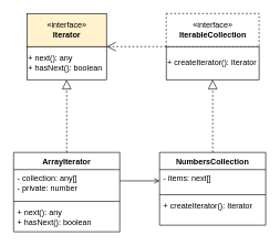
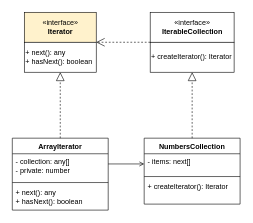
  <mxCell id="0" />
  <mxCell id="1" parent="0" />
  <mxCell id="2" value="" style="group" parent="1" vertex="1" connectable="0"><mxGeometry x="40" y="20" width="120" height="100" as="geometry" /></mxCell>
  <mxCell id="3" value="«interface»&lt;br&gt;&lt;b&gt;Iterator&lt;/b&gt;" style="html=1;fillColor=#fff2cc;" parent="2" vertex="1"><mxGeometry width="120.0" height="50" as="geometry" /></mxCell>
  <mxCell id="4" value="+ next(): any&lt;br&gt;+ hasNext(): boolean" style="html=1;align=left;" parent="2" vertex="1"><mxGeometry y="50" width="120.0" height="50" as="geometry" /></mxCell>
  <mxCell id="5" value="ArrayIterator" style="swimlane;fontStyle=1;align=center;verticalAlign=top;childLayout=stackLayout;horizontal=1;startSize=26;horizontalStack=0;resizeParent=1;resizeParentMax=0;resizeLast=0;collapsible=1;marginBottom=0;" parent="1" vertex="1"><mxGeometry x="20" y="230" width="160" height="120" as="geometry" /></mxCell>
  <mxCell id="6" value="- collection: any[]&#10;- private: number" style="text;strokeColor=none;fillColor=none;align=left;verticalAlign=top;spacingLeft=4;spacingRight=4;overflow=hidden;rotatable=0;points=[[0,0.5],[1,0.5]];portConstraint=eastwest;" parent="5" vertex="1"><mxGeometry y="26" width="160" height="44" as="geometry" /></mxCell>
  <mxCell id="7" value="" style="line;strokeWidth=1;fillColor=none;align=left;verticalAlign=middle;spacingTop=-1;spacingLeft=3;spacingRight=3;rotatable=0;labelPosition=right;points=[];portConstraint=eastwest;" parent="5" vertex="1"><mxGeometry y="70" width="160" height="8" as="geometry" /></mxCell>
  <mxCell id="8" value="+ next(): any&#10;+ hasNext(): boolean" style="text;strokeColor=none;fillColor=none;align=left;verticalAlign=top;spacingLeft=4;spacingRight=4;overflow=hidden;rotatable=0;points=[[0,0.5],[1,0.5]];portConstraint=eastwest;" parent="5" vertex="1"><mxGeometry y="78" width="160" height="42" as="geometry" /></mxCell>
  <mxCell id="9" value="" style="endArrow=block;dashed=1;endFill=0;endSize=12;html=1;entryX=0.5;entryY=1;entryDx=0;entryDy=0;exitX=0.5;exitY=0;exitDx=0;exitDy=0;" parent="1" source="5" target="4" edge="1"><mxGeometry width="160" relative="1" as="geometry"><mxPoint x="280" y="250" as="sourcePoint" /><mxPoint x="440" y="250" as="targetPoint" /></mxGeometry></mxCell>
  <mxCell id="10" value="" style="group" parent="1" vertex="1" connectable="0"><mxGeometry x="250" y="20" width="140" height="100" as="geometry" /></mxCell>
- <mxCell id="11" value="«interface»&lt;br&gt;&lt;b&gt;IterableCollection&lt;/b&gt;" style="html=1;dashed=1;" parent="10" vertex="1"><mxGeometry width="140" height="50" as="geometry" /></mxCell>
+ <mxCell id="11" value="«interface»&lt;br&gt;&lt;b&gt;IterableCollection&lt;/b&gt;" style="html=1;" parent="10" vertex="1"><mxGeometry width="140" height="50" as="geometry" /></mxCell>
  <mxCell id="12" value="+ createIterator(): Iterator" style="html=1;align=left;" parent="10" vertex="1"><mxGeometry y="50" width="140" height="50" as="geometry" /></mxCell>
  <mxCell id="13" value="NumbersCollection" style="swimlane;fontStyle=1;align=center;verticalAlign=top;childLayout=stackLayout;horizontal=1;startSize=26;horizontalStack=0;resizeParent=1;resizeParentMax=0;resizeLast=0;collapsible=1;marginBottom=0;" parent="1" vertex="1"><mxGeometry x="240" y="230" width="160" height="110" as="geometry" /></mxCell>
  <mxCell id="14" value="- items: next[]" style="text;strokeColor=none;fillColor=none;align=left;verticalAlign=top;spacingLeft=4;spacingRight=4;overflow=hidden;rotatable=0;points=[[0,0.5],[1,0.5]];portConstraint=eastwest;" parent="13" vertex="1"><mxGeometry y="26" width="160" height="34" as="geometry" /></mxCell>
  <mxCell id="15" value="" style="line;strokeWidth=1;fillColor=none;align=left;verticalAlign=middle;spacingTop=-1;spacingLeft=3;spacingRight=3;rotatable=0;labelPosition=right;points=[];portConstraint=eastwest;" parent="13" vertex="1"><mxGeometry y="60" width="160" height="8" as="geometry" /></mxCell>
  <mxCell id="16" value="+ createIterator(): Iterator" style="text;strokeColor=none;fillColor=none;align=left;verticalAlign=top;spacingLeft=4;spacingRight=4;overflow=hidden;rotatable=0;points=[[0,0.5],[1,0.5]];portConstraint=eastwest;" parent="13" vertex="1"><mxGeometry y="68" width="160" height="42" as="geometry" /></mxCell>
  <mxCell id="17" value="" style="endArrow=block;dashed=1;endFill=0;endSize=12;html=1;entryX=0.5;entryY=1;entryDx=0;entryDy=0;exitX=0.5;exitY=0;exitDx=0;exitDy=0;" parent="1" source="13" target="12" edge="1"><mxGeometry width="160" relative="1" as="geometry"><mxPoint x="110" y="240" as="sourcePoint" /><mxPoint x="110" y="130" as="targetPoint" /></mxGeometry></mxCell>
  <mxCell id="18" value="" style="endArrow=open;dashed=1;endFill=0;endSize=12;html=1;entryX=1;entryY=0;entryDx=0;entryDy=0;exitX=0;exitY=0;exitDx=0;exitDy=0;" parent="1" source="12" target="4" edge="1"><mxGeometry width="160" relative="1" as="geometry"><mxPoint x="280" y="250" as="sourcePoint" /><mxPoint x="440" y="250" as="targetPoint" /></mxGeometry></mxCell>
  <mxCell id="19" value="" style="endArrow=open;startArrow=none;endFill=0;startFill=0;html=1;entryX=0;entryY=0.5;entryDx=0;entryDy=0;exitX=1;exitY=0.386;exitDx=0;exitDy=0;exitPerimeter=0;" parent="1" source="6" target="14" edge="1"><mxGeometry width="160" relative="1" as="geometry"><mxPoint x="280" y="250" as="sourcePoint" /><mxPoint x="440" y="250" as="targetPoint" /></mxGeometry></mxCell>
